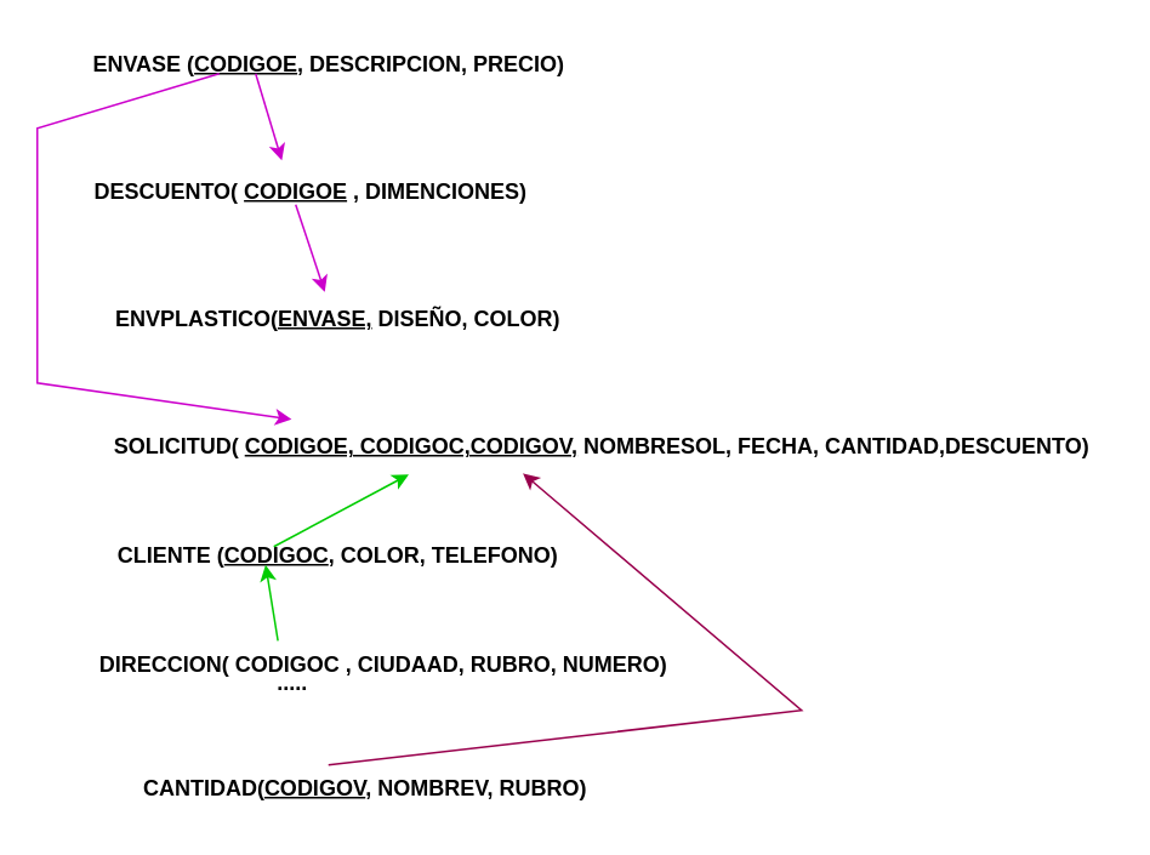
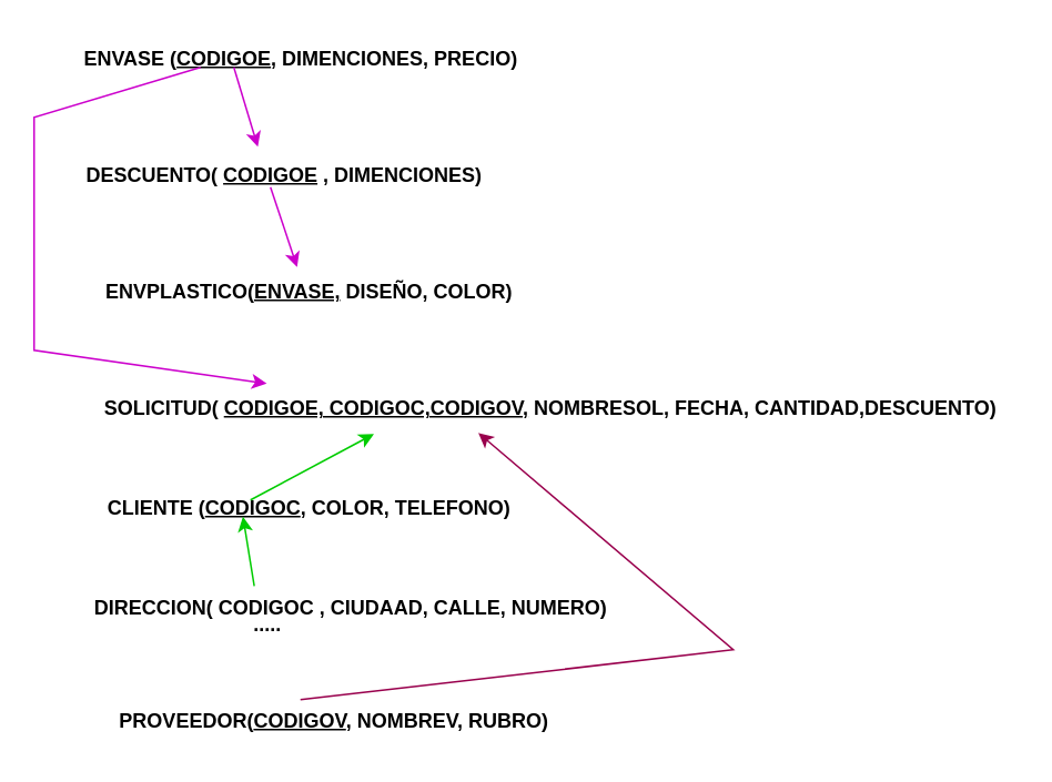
  <mxCell id="0" />
  <mxCell id="1" parent="0" />
- <mxCell id="2" value="&lt;font style=&quot;vertical-align: inherit;&quot;&gt;&lt;font style=&quot;vertical-align: inherit;&quot;&gt;&lt;font style=&quot;vertical-align: inherit;&quot;&gt;&lt;font style=&quot;vertical-align: inherit;&quot;&gt;&lt;font style=&quot;vertical-align: inherit;&quot;&gt;&lt;font style=&quot;vertical-align: inherit;&quot;&gt;&lt;font style=&quot;vertical-align: inherit;&quot;&gt;&lt;font style=&quot;vertical-align: inherit;&quot;&gt;ENVASE (&lt;u&gt;CODIGOE&lt;/u&gt;, DESCRIPCION, PRECIO)&lt;/font&gt;&lt;/font&gt;&lt;/font&gt;&lt;/font&gt;&lt;/font&gt;&lt;/font&gt;&lt;/font&gt;&lt;/font&gt;" style="text;html=1;align=center;verticalAlign=middle;resizable=0;points=[];autosize=1;strokeColor=none;fillColor=none;fontStyle=1" vertex="1" parent="1"><mxGeometry x="40" y="20" width="280" height="30" as="geometry" /></mxCell>
+ <mxCell id="2" value="&lt;font style=&quot;vertical-align: inherit;&quot;&gt;&lt;font style=&quot;vertical-align: inherit;&quot;&gt;&lt;font style=&quot;vertical-align: inherit;&quot;&gt;&lt;font style=&quot;vertical-align: inherit;&quot;&gt;&lt;font style=&quot;vertical-align: inherit;&quot;&gt;&lt;font style=&quot;vertical-align: inherit;&quot;&gt;&lt;font style=&quot;vertical-align: inherit;&quot;&gt;&lt;font style=&quot;vertical-align: inherit;&quot;&gt;ENVASE (&lt;u&gt;CODIGOE&lt;/u&gt;, DIMENCIONES, PRECIO)&lt;/font&gt;&lt;/font&gt;&lt;/font&gt;&lt;/font&gt;&lt;/font&gt;&lt;/font&gt;&lt;/font&gt;&lt;/font&gt;" style="text;html=1;align=center;verticalAlign=middle;resizable=0;points=[];autosize=1;strokeColor=none;fillColor=none;fontStyle=1" vertex="1" parent="1"><mxGeometry x="40" y="20" width="280" height="30" as="geometry" /></mxCell>
  <mxCell id="3" value="&lt;font style=&quot;vertical-align: inherit;&quot;&gt;&lt;font style=&quot;vertical-align: inherit;&quot;&gt;&lt;font style=&quot;vertical-align: inherit;&quot;&gt;&lt;font style=&quot;vertical-align: inherit;&quot;&gt;&lt;font style=&quot;vertical-align: inherit;&quot;&gt;&lt;font style=&quot;vertical-align: inherit;&quot;&gt;DESCUENTO( &lt;/font&gt;&lt;/font&gt;&lt;u&gt;&lt;font style=&quot;vertical-align: inherit;&quot;&gt;&lt;font style=&quot;vertical-align: inherit;&quot;&gt;CODIGOE&lt;/font&gt;&lt;/font&gt;&lt;/u&gt;&lt;font style=&quot;vertical-align: inherit;&quot;&gt;&lt;font style=&quot;vertical-align: inherit;&quot;&gt; , DIMENCIONES)&lt;/font&gt;&lt;/font&gt;&lt;/font&gt;&lt;/font&gt;&lt;/font&gt;&lt;/font&gt;" style="text;html=1;align=center;verticalAlign=middle;resizable=0;points=[];autosize=1;strokeColor=none;fillColor=none;fontStyle=1" vertex="1" parent="1"><mxGeometry x="40" y="90" width="260" height="30" as="geometry" /></mxCell>
  <mxCell id="4" value="&lt;font style=&quot;vertical-align: inherit;&quot;&gt;&lt;font style=&quot;vertical-align: inherit;&quot;&gt;&lt;font style=&quot;vertical-align: inherit;&quot;&gt;&lt;font style=&quot;vertical-align: inherit;&quot;&gt;ENVPLASTICO(&lt;u&gt;ENVASE,&lt;/u&gt; DISEÑO, COLOR)&lt;/font&gt;&lt;/font&gt;&lt;/font&gt;&lt;/font&gt;" style="text;html=1;align=center;verticalAlign=middle;resizable=0;points=[];autosize=1;strokeColor=none;fillColor=none;fontStyle=1" vertex="1" parent="1"><mxGeometry x="50" y="160" width="270" height="30" as="geometry" /></mxCell>
  <mxCell id="5" value="&lt;font style=&quot;vertical-align: inherit;&quot;&gt;&lt;font style=&quot;vertical-align: inherit;&quot;&gt;&lt;font style=&quot;vertical-align: inherit;&quot;&gt;&lt;font style=&quot;vertical-align: inherit;&quot;&gt;&lt;font style=&quot;vertical-align: inherit;&quot;&gt;&lt;font style=&quot;vertical-align: inherit;&quot;&gt;CLIENTE (&lt;u&gt;CODIGOC&lt;/u&gt;, COLOR, TELEFONO)&lt;/font&gt;&lt;/font&gt;&lt;/font&gt;&lt;/font&gt;&lt;/font&gt;&lt;/font&gt;" style="text;html=1;align=center;verticalAlign=middle;resizable=0;points=[];autosize=1;strokeColor=none;fillColor=none;fontStyle=1" vertex="1" parent="1"><mxGeometry x="50" y="290" width="270" height="30" as="geometry" /></mxCell>
- <mxCell id="6" value="&lt;font style=&quot;vertical-align: inherit;&quot;&gt;&lt;font style=&quot;vertical-align: inherit;&quot;&gt;&lt;font style=&quot;vertical-align: inherit;&quot;&gt;&lt;font style=&quot;vertical-align: inherit;&quot;&gt;&lt;font style=&quot;vertical-align: inherit;&quot;&gt;&lt;font style=&quot;vertical-align: inherit;&quot;&gt;&lt;font style=&quot;vertical-align: inherit;&quot;&gt;&lt;font style=&quot;vertical-align: inherit;&quot;&gt;DIRECCION( &lt;/font&gt;&lt;/font&gt;&lt;font style=&quot;vertical-align: inherit;&quot;&gt;&lt;font style=&quot;vertical-align: inherit;&quot;&gt;CODIGOC&lt;/font&gt;&lt;/font&gt;&lt;font style=&quot;vertical-align: inherit;&quot;&gt;&lt;font style=&quot;vertical-align: inherit;&quot;&gt; , CIUDAAD, RUBRO, NUMERO)&lt;/font&gt;&lt;/font&gt;&lt;/font&gt;&lt;/font&gt;&lt;/font&gt;&lt;/font&gt;&lt;/font&gt;&lt;/font&gt;" style="text;html=1;align=center;verticalAlign=middle;resizable=0;points=[];autosize=1;strokeColor=none;fillColor=none;fontStyle=1" vertex="1" parent="1"><mxGeometry x="45" y="350" width="330" height="30" as="geometry" /></mxCell>
+ <mxCell id="6" value="&lt;font style=&quot;vertical-align: inherit;&quot;&gt;&lt;font style=&quot;vertical-align: inherit;&quot;&gt;&lt;font style=&quot;vertical-align: inherit;&quot;&gt;&lt;font style=&quot;vertical-align: inherit;&quot;&gt;&lt;font style=&quot;vertical-align: inherit;&quot;&gt;&lt;font style=&quot;vertical-align: inherit;&quot;&gt;&lt;font style=&quot;vertical-align: inherit;&quot;&gt;&lt;font style=&quot;vertical-align: inherit;&quot;&gt;DIRECCION( &lt;/font&gt;&lt;/font&gt;&lt;font style=&quot;vertical-align: inherit;&quot;&gt;&lt;font style=&quot;vertical-align: inherit;&quot;&gt;CODIGOC&lt;/font&gt;&lt;/font&gt;&lt;font style=&quot;vertical-align: inherit;&quot;&gt;&lt;font style=&quot;vertical-align: inherit;&quot;&gt; , CIUDAAD, CALLE, NUMERO)&lt;/font&gt;&lt;/font&gt;&lt;/font&gt;&lt;/font&gt;&lt;/font&gt;&lt;/font&gt;&lt;/font&gt;&lt;/font&gt;" style="text;html=1;align=center;verticalAlign=middle;resizable=0;points=[];autosize=1;strokeColor=none;fillColor=none;fontStyle=1" vertex="1" parent="1"><mxGeometry x="45" y="350" width="330" height="30" as="geometry" /></mxCell>
  <mxCell id="7" value="&lt;font style=&quot;vertical-align: inherit;&quot;&gt;&lt;font style=&quot;vertical-align: inherit;&quot;&gt;&lt;font style=&quot;vertical-align: inherit;&quot;&gt;&lt;font style=&quot;vertical-align: inherit;&quot;&gt;&lt;font style=&quot;vertical-align: inherit;&quot;&gt;&lt;font style=&quot;vertical-align: inherit;&quot;&gt;&lt;font style=&quot;vertical-align: inherit;&quot;&gt;&lt;font style=&quot;vertical-align: inherit;&quot;&gt;&lt;font style=&quot;vertical-align: inherit;&quot;&gt;&lt;font style=&quot;vertical-align: inherit;&quot;&gt;&lt;font style=&quot;vertical-align: inherit;&quot;&gt;&lt;font style=&quot;vertical-align: inherit;&quot;&gt;SOLICITUD( &lt;/font&gt;&lt;/font&gt;&lt;/font&gt;&lt;/font&gt;&lt;/font&gt;&lt;/font&gt;&lt;/font&gt;&lt;/font&gt;&lt;font style=&quot;vertical-align: inherit;&quot;&gt;&lt;font style=&quot;vertical-align: inherit;&quot;&gt;&lt;font style=&quot;vertical-align: inherit;&quot;&gt;&lt;font style=&quot;vertical-align: inherit;&quot;&gt;&lt;font style=&quot;vertical-align: inherit;&quot;&gt;&lt;font style=&quot;vertical-align: inherit;&quot;&gt;&lt;u&gt;&lt;font style=&quot;vertical-align: inherit;&quot;&gt;&lt;font style=&quot;vertical-align: inherit;&quot;&gt;CODIGOE, CODIGOC,CODIGOV,&lt;/font&gt;&lt;/font&gt;&lt;/u&gt;&lt;font style=&quot;vertical-align: inherit;&quot;&gt;&lt;font style=&quot;vertical-align: inherit;&quot;&gt; NOMBRESOL, FECHA, CANTIDAD,DESCUENTO)&lt;/font&gt;&lt;/font&gt;&lt;/font&gt;&lt;/font&gt;&lt;/font&gt;&lt;/font&gt;&lt;/font&gt;&lt;/font&gt;&lt;/font&gt;&lt;/font&gt;&lt;/font&gt;&lt;/font&gt;" style="text;html=1;align=center;verticalAlign=middle;resizable=0;points=[];autosize=1;strokeColor=none;fillColor=none;fontStyle=1" vertex="1" parent="1"><mxGeometry x="50" y="230" width="560" height="30" as="geometry" /></mxCell>
- <mxCell id="8" value="&lt;font style=&quot;vertical-align: inherit;&quot;&gt;&lt;font style=&quot;vertical-align: inherit;&quot;&gt;&lt;font style=&quot;vertical-align: inherit;&quot;&gt;&lt;font style=&quot;vertical-align: inherit;&quot;&gt;CANTIDAD(&lt;u&gt;CODIGOV&lt;/u&gt;, NOMBREV, RUBRO)&lt;/font&gt;&lt;/font&gt;&lt;/font&gt;&lt;/font&gt;" style="text;html=1;align=center;verticalAlign=middle;resizable=0;points=[];autosize=1;strokeColor=none;fillColor=none;fontStyle=1" vertex="1" parent="1"><mxGeometry x="60" y="418" width="280" height="30" as="geometry" /></mxCell>
+ <mxCell id="8" value="&lt;font style=&quot;vertical-align: inherit;&quot;&gt;&lt;font style=&quot;vertical-align: inherit;&quot;&gt;&lt;font style=&quot;vertical-align: inherit;&quot;&gt;&lt;font style=&quot;vertical-align: inherit;&quot;&gt;PROVEEDOR(&lt;u&gt;CODIGOV&lt;/u&gt;, NOMBREV, RUBRO)&lt;/font&gt;&lt;/font&gt;&lt;/font&gt;&lt;/font&gt;" style="text;html=1;align=center;verticalAlign=middle;resizable=0;points=[];autosize=1;strokeColor=none;fillColor=none;fontStyle=1" vertex="1" parent="1"><mxGeometry x="60" y="418" width="280" height="30" as="geometry" /></mxCell>
  <mxCell id="9" value="" style="endArrow=classic;html=1;rounded=0;entryX=0.44;entryY=-0.076;entryDx=0;entryDy=0;entryPerimeter=0;strokeColor=#CC00CC;fontStyle=1" edge="1" parent="1" target="3"><mxGeometry width="50" height="50" relative="1" as="geometry"><mxPoint x="140" y="40" as="sourcePoint" /><mxPoint x="90" y="90" as="targetPoint" /></mxGeometry></mxCell>
  <mxCell id="10" value="" style="endArrow=classic;html=1;rounded=0;entryX=0.44;entryY=-0.076;entryDx=0;entryDy=0;entryPerimeter=0;strokeColor=#CC00CC;fontStyle=1" edge="1" parent="1"><mxGeometry width="50" height="50" relative="1" as="geometry"><mxPoint x="162" y="112" as="sourcePoint" /><mxPoint x="178" y="160" as="targetPoint" /></mxGeometry></mxCell>
  <mxCell id="11" value="" style="endArrow=classic;html=1;rounded=0;entryX=0.196;entryY=0;entryDx=0;entryDy=0;entryPerimeter=0;strokeColor=#CC00CC;fontStyle=1" edge="1" parent="1" target="7"><mxGeometry width="50" height="50" relative="1" as="geometry"><mxPoint x="120" y="40" as="sourcePoint" /><mxPoint x="70" y="90" as="targetPoint" /><Array as="points"><mxPoint x="20" y="70" /><mxPoint x="20" y="210" /></Array></mxGeometry></mxCell>
  <mxCell id="12" value="" style="endArrow=classic;html=1;rounded=0;entryX=0.311;entryY=1.01;entryDx=0;entryDy=0;entryPerimeter=0;strokeColor=#00CC00;fontStyle=1" edge="1" parent="1" target="7"><mxGeometry width="50" height="50" relative="1" as="geometry"><mxPoint x="150" y="300" as="sourcePoint" /><mxPoint x="200" y="250" as="targetPoint" /></mxGeometry></mxCell>
  <mxCell id="13" value="" style="endArrow=classic;html=1;rounded=0;entryX=0.325;entryY=0.057;entryDx=0;entryDy=0;entryPerimeter=0;strokeColor=#00CC00;exitX=0.325;exitY=0.057;exitDx=0;exitDy=0;exitPerimeter=0;fontStyle=1" edge="1" parent="1" source="6"><mxGeometry width="50" height="50" relative="1" as="geometry"><mxPoint x="120" y="350" as="sourcePoint" /><mxPoint x="145.455" y="310" as="targetPoint" /></mxGeometry></mxCell>
  <mxCell id="14" value="" style="endArrow=classic;html=1;rounded=0;entryX=0.423;entryY=0.99;entryDx=0;entryDy=0;entryPerimeter=0;strokeColor=#99004D;fontStyle=1" edge="1" parent="1" target="7"><mxGeometry width="50" height="50" relative="1" as="geometry"><mxPoint x="180" y="420" as="sourcePoint" /><mxPoint x="230" y="370" as="targetPoint" /><Array as="points"><mxPoint x="440" y="390" /></Array></mxGeometry></mxCell>
  <mxCell id="15" value="&lt;font style=&quot;vertical-align: inherit;&quot;&gt;&lt;font style=&quot;vertical-align: inherit;&quot;&gt;.....&lt;/font&gt;&lt;/font&gt;" style="text;html=1;align=center;verticalAlign=middle;resizable=0;points=[];autosize=1;strokeColor=none;fillColor=none;fontStyle=1" vertex="1" parent="1"><mxGeometry x="140" y="360" width="40" height="30" as="geometry" /></mxCell>
